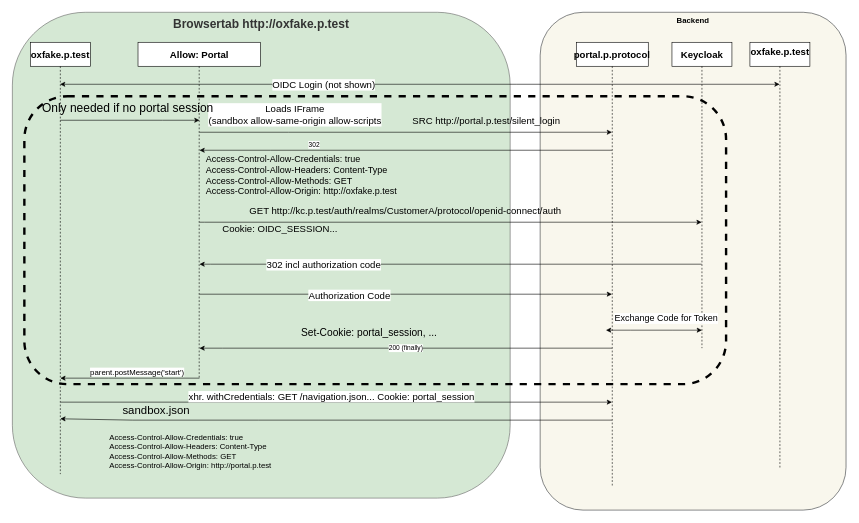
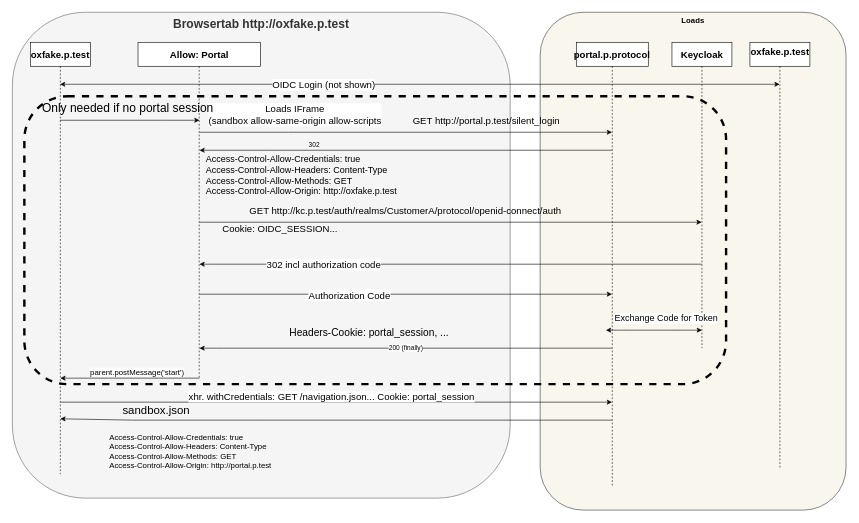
  <mxCell id="0" />
  <mxCell id="1" parent="0" />
- <mxCell id="2" value="&lt;b style=&quot;font-size: 13px;&quot;&gt;&lt;font style=&quot;font-size: 13px;&quot;&gt;Backend&lt;/font&gt;&lt;/b&gt;" style="rounded=1;whiteSpace=wrap;html=1;fontSize=13;align=center;verticalAlign=top;fillColor=#f9f7ed;strokeColor=#36393d;arcSize=14;" parent="1" vertex="1"><mxGeometry x="900" y="20" width="510" height="830" as="geometry" /></mxCell>
- <mxCell id="3" value="&lt;font size=&quot;1&quot;&gt;&lt;b style=&quot;font-size: 20px&quot;&gt;Browsertab http://oxfake.p.test&lt;/b&gt;&lt;/font&gt;" style="rounded=1;whiteSpace=wrap;html=1;align=center;fillColor=#d5e8d4;fontColor=#333333;strokeColor=#666666;verticalAlign=top;" parent="1" vertex="1"><mxGeometry y="20" width="830" height="810" as="geometry" x="20" /></mxCell>
+ <mxCell id="2" value="&lt;b style=&quot;font-size: 13px;&quot;&gt;&lt;font style=&quot;font-size: 13px;&quot;&gt;Loads&lt;/font&gt;&lt;/b&gt;" style="rounded=1;whiteSpace=wrap;html=1;fontSize=13;align=center;verticalAlign=top;fillColor=#f9f7ed;strokeColor=#36393d;arcSize=14;" parent="1" vertex="1"><mxGeometry x="900" y="20" width="510" height="830" as="geometry" /></mxCell>
+ <mxCell id="3" value="&lt;font size=&quot;1&quot;&gt;&lt;b style=&quot;font-size: 20px&quot;&gt;Browsertab http://oxfake.p.test&lt;/b&gt;&lt;/font&gt;" style="rounded=1;whiteSpace=wrap;html=1;align=center;fillColor=#f5f5f5;fontColor=#333333;strokeColor=#666666;verticalAlign=top;" parent="1" vertex="1"><mxGeometry y="20" width="830" height="810" as="geometry" x="20" /></mxCell>
  <mxCell id="4" style="edgeStyle=none;rounded=0;orthogonalLoop=1;jettySize=auto;html=1;" parent="1" edge="1"><mxGeometry relative="1" as="geometry"><mxPoint x="100" y="200" as="sourcePoint" /><mxPoint x="332" y="200" as="targetPoint" /><Array as="points"><mxPoint x="270.5" y="200" /></Array></mxGeometry></mxCell>
  <mxCell id="5" value="Loads IFrame&lt;br style=&quot;font-size: 16px;&quot;&gt;(sandbox allow-same-origin allow-scripts" style="edgeLabel;html=1;align=center;verticalAlign=middle;resizable=0;points=[];fontSize=16;" parent="4" vertex="1" connectable="0"><mxGeometry x="-0.041" y="-4" relative="1" as="geometry"><mxPoint x="279" y="-14" as="offset" /></mxGeometry></mxCell>
  <mxCell id="6" value="oxfake.p.test" style="shape=umlLifeline;perimeter=lifelinePerimeter;whiteSpace=wrap;html=1;container=1;collapsible=0;recursiveResize=0;outlineConnect=0;fontSize=16;fontStyle=1" parent="1" vertex="1"><mxGeometry x="50" y="70" width="100" height="720" as="geometry" /></mxCell>
  <mxCell id="7" style="edgeStyle=none;rounded=0;orthogonalLoop=1;jettySize=auto;html=1;fontSize=21;" parent="1" target="13" edge="1"><mxGeometry relative="1" as="geometry"><Array as="points"><mxPoint x="480.5" y="220" /></Array><mxPoint x="332" y="220" as="sourcePoint" /><mxPoint x="620" y="220" as="targetPoint" /></mxGeometry></mxCell>
  <mxCell id="8" value="parent.postMessage('start')" style="edgeStyle=none;rounded=0;orthogonalLoop=1;jettySize=auto;html=1;fontSize=13;" parent="1" edge="1"><mxGeometry x="-0.104" y="-10" relative="1" as="geometry"><mxPoint x="332" y="630" as="sourcePoint" /><mxPoint x="100" y="630" as="targetPoint" /><Array as="points"><mxPoint x="180.5" y="630" /></Array><mxPoint as="offset" /></mxGeometry></mxCell>
  <mxCell id="9" value="Allow: Portal" style="shape=umlLifeline;perimeter=lifelinePerimeter;whiteSpace=wrap;html=1;container=1;collapsible=0;recursiveResize=0;outlineConnect=0;fontSize=16;fontStyle=1" parent="1" vertex="1"><mxGeometry x="229.5" y="70" width="204" height="560" as="geometry" /></mxCell>
  <mxCell id="10" style="edgeStyle=none;rounded=0;orthogonalLoop=1;jettySize=auto;html=1;fontSize=21;" parent="1" source="13" edge="1"><mxGeometry relative="1" as="geometry"><mxPoint x="620" y="250" as="sourcePoint" /><mxPoint x="332" y="250" as="targetPoint" /><Array as="points"><mxPoint x="450.5" y="250" /></Array></mxGeometry></mxCell>
  <mxCell id="11" value="302" style="edgeLabel;html=1;align=center;verticalAlign=middle;resizable=0;points=[];" parent="10" vertex="1" connectable="0"><mxGeometry x="0.444" y="-4" relative="1" as="geometry"><mxPoint y="-6" as="offset" /></mxGeometry></mxCell>
  <mxCell id="12" style="edgeStyle=none;rounded=0;orthogonalLoop=1;jettySize=auto;html=1;" parent="1" source="13" edge="1"><mxGeometry relative="1" as="geometry"><mxPoint x="620.33" y="700" as="sourcePoint" /><mxPoint x="100" y="697.772" as="targetPoint" /><Array as="points"><mxPoint x="430.83" y="700" /><mxPoint x="220.83" y="700" /></Array></mxGeometry></mxCell>
  <mxCell id="13" value="portal.p.protocol" style="shape=umlLifeline;perimeter=lifelinePerimeter;whiteSpace=wrap;html=1;container=1;collapsible=0;recursiveResize=0;outlineConnect=0;size=40;fontSize=16;fontStyle=1" parent="1" vertex="1"><mxGeometry x="960.25" y="70" width="120" height="740" as="geometry" /></mxCell>
  <mxCell id="14" style="edgeStyle=none;rounded=0;orthogonalLoop=1;jettySize=auto;html=1;" parent="1" target="15" edge="1"><mxGeometry relative="1" as="geometry"><mxPoint x="332" y="370" as="sourcePoint" /><mxPoint x="780" y="370" as="targetPoint" /><Array as="points"><mxPoint x="340.5" y="370" /></Array></mxGeometry></mxCell>
  <mxCell id="15" value="Keycloak" style="shape=umlLifeline;perimeter=lifelinePerimeter;whiteSpace=wrap;html=1;container=1;collapsible=0;recursiveResize=0;outlineConnect=0;fontSize=16;fontStyle=1" parent="1" vertex="1"><mxGeometry x="1119.75" y="70" width="100" height="510" as="geometry" /></mxCell>
  <mxCell id="16" value="&lt;div style=&quot;font-size: 15px&quot;&gt;&lt;font style=&quot;font-size: 15px&quot;&gt;Access-Control-Allow-Credentials: true&lt;/font&gt;&lt;/div&gt;&lt;div style=&quot;font-size: 15px&quot;&gt;&lt;font style=&quot;font-size: 15px&quot;&gt;Access-Control-Allow-Headers: Content-Type&lt;/font&gt;&lt;/div&gt;&lt;div style=&quot;font-size: 15px&quot;&gt;&lt;font style=&quot;font-size: 15px&quot;&gt;Access-Control-Allow-Methods: GET&lt;/font&gt;&lt;/div&gt;&lt;div style=&quot;font-size: 15px&quot;&gt;&lt;font style=&quot;font-size: 15px&quot;&gt;Access-Control-Allow-Origin: http://oxfake.p.test&lt;/font&gt;&lt;/div&gt;&lt;div style=&quot;font-size: 15px&quot;&gt;&lt;br&gt;&lt;/div&gt;" style="text;html=1;strokeColor=none;fillColor=none;align=left;verticalAlign=middle;whiteSpace=wrap;rounded=0;fontSize=16;" parent="1" vertex="1"><mxGeometry x="340.5" y="280" width="350" height="40" as="geometry" /></mxCell>
- <mxCell id="17" value="SRC http://portal.p.test/silent_login" style="text;html=1;align=center;verticalAlign=middle;resizable=0;points=[];autosize=1;strokeColor=none;fillColor=none;fontSize=16;" parent="1" vertex="1"><mxGeometry x="680" y="190" width="260" height="20" as="geometry" /></mxCell>
+ <mxCell id="17" value="GET http://portal.p.test/silent_login" style="text;html=1;align=center;verticalAlign=middle;resizable=0;points=[];autosize=1;strokeColor=none;fillColor=none;fontSize=16;" parent="1" vertex="1"><mxGeometry x="680" y="190" width="260" height="20" as="geometry" /></mxCell>
  <mxCell id="18" value="" style="endArrow=classic;html=1;rounded=0;" parent="1" source="15" edge="1"><mxGeometry width="50" height="50" relative="1" as="geometry"><mxPoint x="780" y="440" as="sourcePoint" /><mxPoint x="332" y="440" as="targetPoint" /><Array as="points"><mxPoint x="560.5" y="440" /><mxPoint x="350.5" y="440" /></Array></mxGeometry></mxCell>
  <mxCell id="19" value="302 incl authorization code" style="edgeLabel;html=1;align=center;verticalAlign=middle;resizable=0;points=[];fontSize=16;" parent="18" vertex="1" connectable="0"><mxGeometry x="0.622" y="-3" relative="1" as="geometry"><mxPoint x="48" y="3" as="offset" /></mxGeometry></mxCell>
  <mxCell id="20" value="Cookie: OIDC_SESSION..." style="text;html=1;align=center;verticalAlign=middle;resizable=0;points=[];autosize=1;strokeColor=none;fillColor=none;fontSize=16;" parent="1" vertex="1"><mxGeometry x="335.5" y="370" width="260" height="20" as="geometry" /></mxCell>
  <mxCell id="21" value="" style="endArrow=classic;html=1;rounded=0;" parent="1" target="13" edge="1"><mxGeometry width="50" height="50" relative="1" as="geometry"><mxPoint x="332" y="490" as="sourcePoint" /><mxPoint x="620" y="490" as="targetPoint" /><Array as="points"><mxPoint x="550.5" y="490" /></Array></mxGeometry></mxCell>
  <mxCell id="22" value="Authorization Code" style="edgeLabel;html=1;align=center;verticalAlign=middle;resizable=0;points=[];fontSize=16;" parent="21" vertex="1" connectable="0"><mxGeometry x="-0.278" y="-1" relative="1" as="geometry"><mxPoint x="1" as="offset" /></mxGeometry></mxCell>
  <mxCell id="23" value="&lt;font style=&quot;font-size: 15px&quot;&gt;Exchange Code for Token&lt;/font&gt;" style="endArrow=classic;startArrow=classic;html=1;rounded=0;" parent="1" edge="1"><mxGeometry x="0.253" y="20" width="50" height="50" relative="1" as="geometry"><mxPoint x="1009.75" y="550" as="sourcePoint" /><mxPoint x="1169.75" y="550" as="targetPoint" /><Array as="points"><mxPoint x="1050.25" y="550" /><mxPoint x="1120" y="550" /></Array><mxPoint as="offset" /></mxGeometry></mxCell>
  <mxCell id="24" value="200 (finally)" style="edgeStyle=none;rounded=0;orthogonalLoop=1;jettySize=auto;html=1;" parent="1" source="13" edge="1"><mxGeometry relative="1" as="geometry"><mxPoint x="620" y="580" as="sourcePoint" /><mxPoint x="332" y="580" as="targetPoint" /><Array as="points"><mxPoint x="370.5" y="580" /></Array></mxGeometry></mxCell>
- <mxCell id="25" value="&lt;font style=&quot;font-size: 17px&quot;&gt;Set-Cookie: portal_session, ...&lt;br&gt;&lt;br&gt;&lt;/font&gt;" style="text;html=1;strokeColor=none;fillColor=none;align=center;verticalAlign=middle;whiteSpace=wrap;rounded=0;fontSize=13;" parent="1" vertex="1"><mxGeometry x="380" y="550" width="470" height="30" as="geometry" /></mxCell>
+ <mxCell id="25" value="&lt;font style=&quot;font-size: 17px&quot;&gt;Headers-Cookie: portal_session, ...&lt;br&gt;&lt;br&gt;&lt;/font&gt;" style="text;html=1;strokeColor=none;fillColor=none;align=center;verticalAlign=middle;whiteSpace=wrap;rounded=0;fontSize=13;" parent="1" vertex="1"><mxGeometry x="380" y="550" width="470" height="30" as="geometry" /></mxCell>
  <mxCell id="26" value="" style="endArrow=classic;html=1;rounded=0;" parent="1" target="13" edge="1"><mxGeometry width="50" height="50" relative="1" as="geometry"><mxPoint x="100.497" y="670" as="sourcePoint" /><mxPoint x="620.83" y="670" as="targetPoint" /></mxGeometry></mxCell>
  <mxCell id="27" value="&lt;font style=&quot;font-size: 16px&quot;&gt;xhr. withCredentials: GET /navigation.json... Cookie: portal_session&lt;/font&gt;" style="edgeLabel;html=1;align=center;verticalAlign=middle;resizable=0;points=[];fontSize=16;" parent="26" vertex="1" connectable="0"><mxGeometry x="0.118" y="-3" relative="1" as="geometry"><mxPoint x="-63" y="-13" as="offset" /></mxGeometry></mxCell>
  <mxCell id="28" value="&lt;div style=&quot;font-size: 13px&quot;&gt;Access-Control-Allow-Credentials: true&lt;/div&gt;&lt;div style=&quot;font-size: 13px&quot;&gt;Access-Control-Allow-Headers: Content-Type&lt;/div&gt;&lt;div style=&quot;font-size: 13px&quot;&gt;Access-Control-Allow-Methods: GET&lt;/div&gt;&lt;div style=&quot;font-size: 13px&quot;&gt;Access-Control-Allow-Origin: http://portal.p.test&lt;/div&gt;&lt;div style=&quot;font-size: 13px&quot;&gt;&lt;br&gt;&lt;/div&gt;" style="text;html=1;strokeColor=none;fillColor=none;align=left;verticalAlign=middle;whiteSpace=wrap;rounded=0;fontSize=13;" parent="1" vertex="1"><mxGeometry x="180" y="740" width="350" height="40" as="geometry" /></mxCell>
  <mxCell id="29" value="&lt;font style=&quot;font-size: 16px;&quot;&gt;oxfake.p.test&lt;/font&gt;" style="shape=umlLifeline;perimeter=lifelinePerimeter;whiteSpace=wrap;html=1;container=1;collapsible=0;recursiveResize=0;outlineConnect=0;fontSize=16;align=center;verticalAlign=top;fontStyle=1" parent="1" vertex="1"><mxGeometry x="1249.75" y="70" width="100" height="710" as="geometry" /></mxCell>
  <mxCell id="30" value="" style="endArrow=classic;startArrow=classic;html=1;rounded=0;fontSize=13;" parent="1" source="6" target="29" edge="1"><mxGeometry width="50" height="50" relative="1" as="geometry"><mxPoint x="570" y="420" as="sourcePoint" /><mxPoint x="620" y="370" as="targetPoint" /><Array as="points"><mxPoint x="860" y="140" /></Array></mxGeometry></mxCell>
  <mxCell id="31" value="OIDC Login (not shown)" style="edgeLabel;html=1;align=center;verticalAlign=middle;resizable=0;points=[];fontSize=16;" parent="30" vertex="1" connectable="0"><mxGeometry x="-0.268" relative="1" as="geometry"><mxPoint as="offset" /></mxGeometry></mxCell>
  <mxCell id="32" value="&lt;font style=&quot;font-size: 19px&quot;&gt;sandbox.json&lt;/font&gt;" style="text;html=1;strokeColor=none;fillColor=none;align=center;verticalAlign=middle;whiteSpace=wrap;rounded=0;fontSize=16;" parent="1" vertex="1"><mxGeometry x="230" y="670" width="60" height="30" as="geometry" /></mxCell>
  <mxCell id="33" value="&lt;font style=&quot;font-size: 16px&quot;&gt;GET http://kc.p.test/auth/realms/CustomerA/protocol/openid-connect/auth&lt;/font&gt;" style="text;html=1;align=center;verticalAlign=middle;resizable=0;points=[];autosize=1;strokeColor=none;fillColor=none;" parent="1" vertex="1"><mxGeometry x="410" y="340" width="530" height="20" as="geometry" /></mxCell>
  <mxCell id="34" value="&lt;font style=&quot;font-size: 20px&quot;&gt;&amp;nbsp; &amp;nbsp; &amp;nbsp;Only needed if no portal session&lt;/font&gt;" style="rounded=1;whiteSpace=wrap;html=1;fillColor=none;dashed=1;strokeWidth=4;align=left;verticalAlign=top;" vertex="1" parent="1"><mxGeometry x="40" y="160" width="1170" height="480" as="geometry" /></mxCell>
